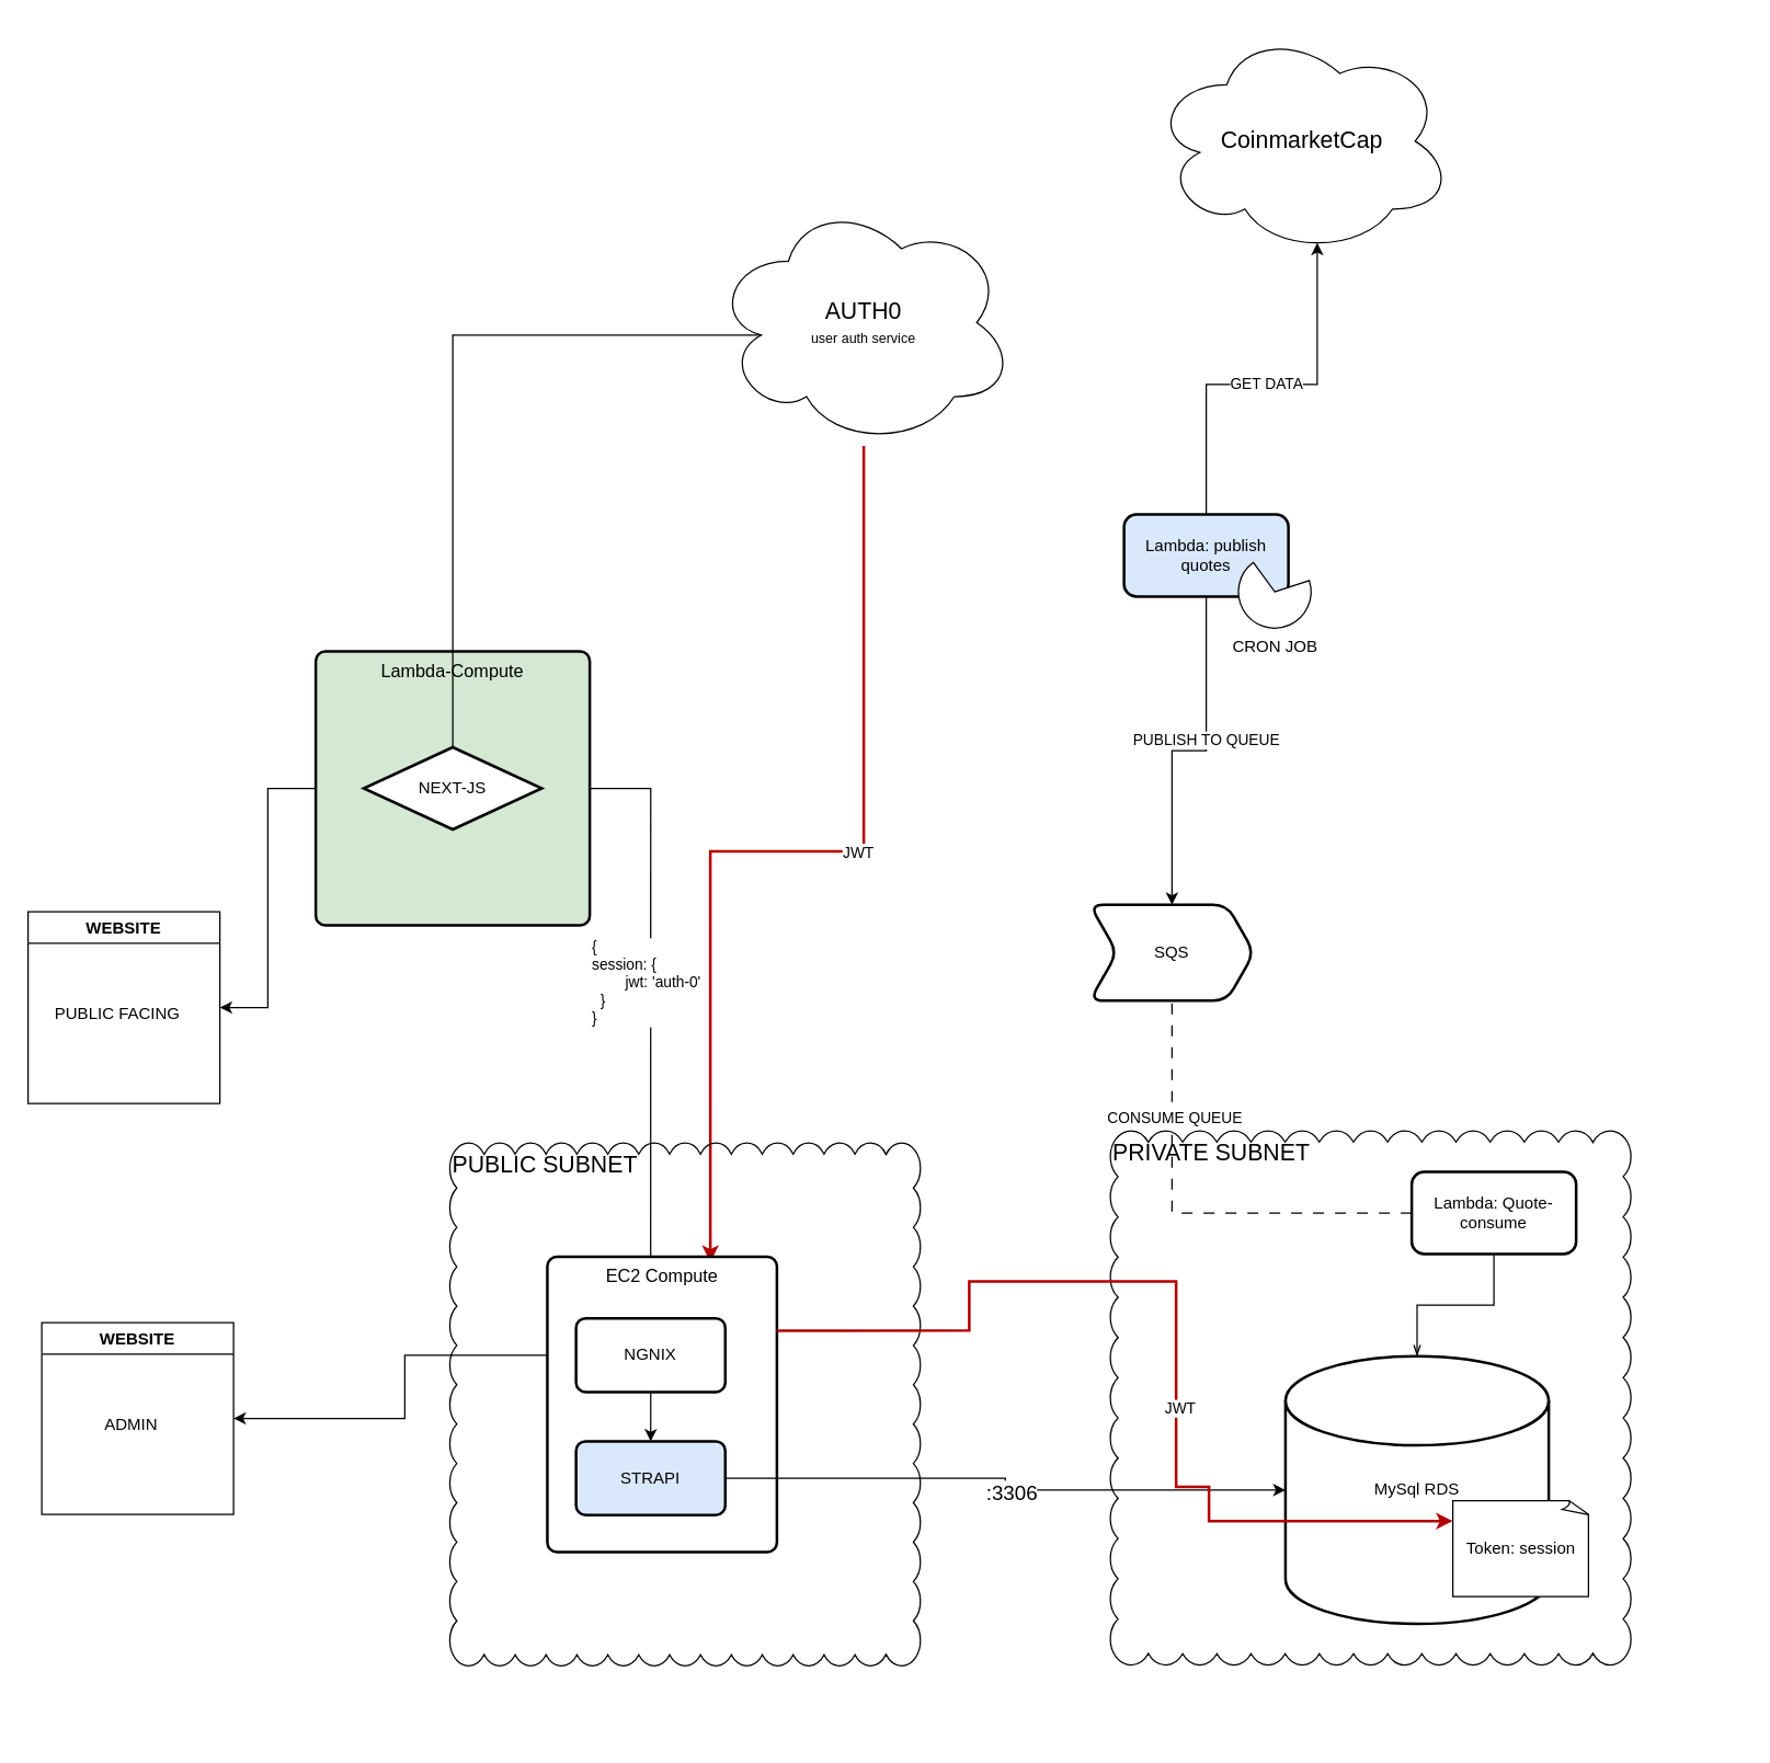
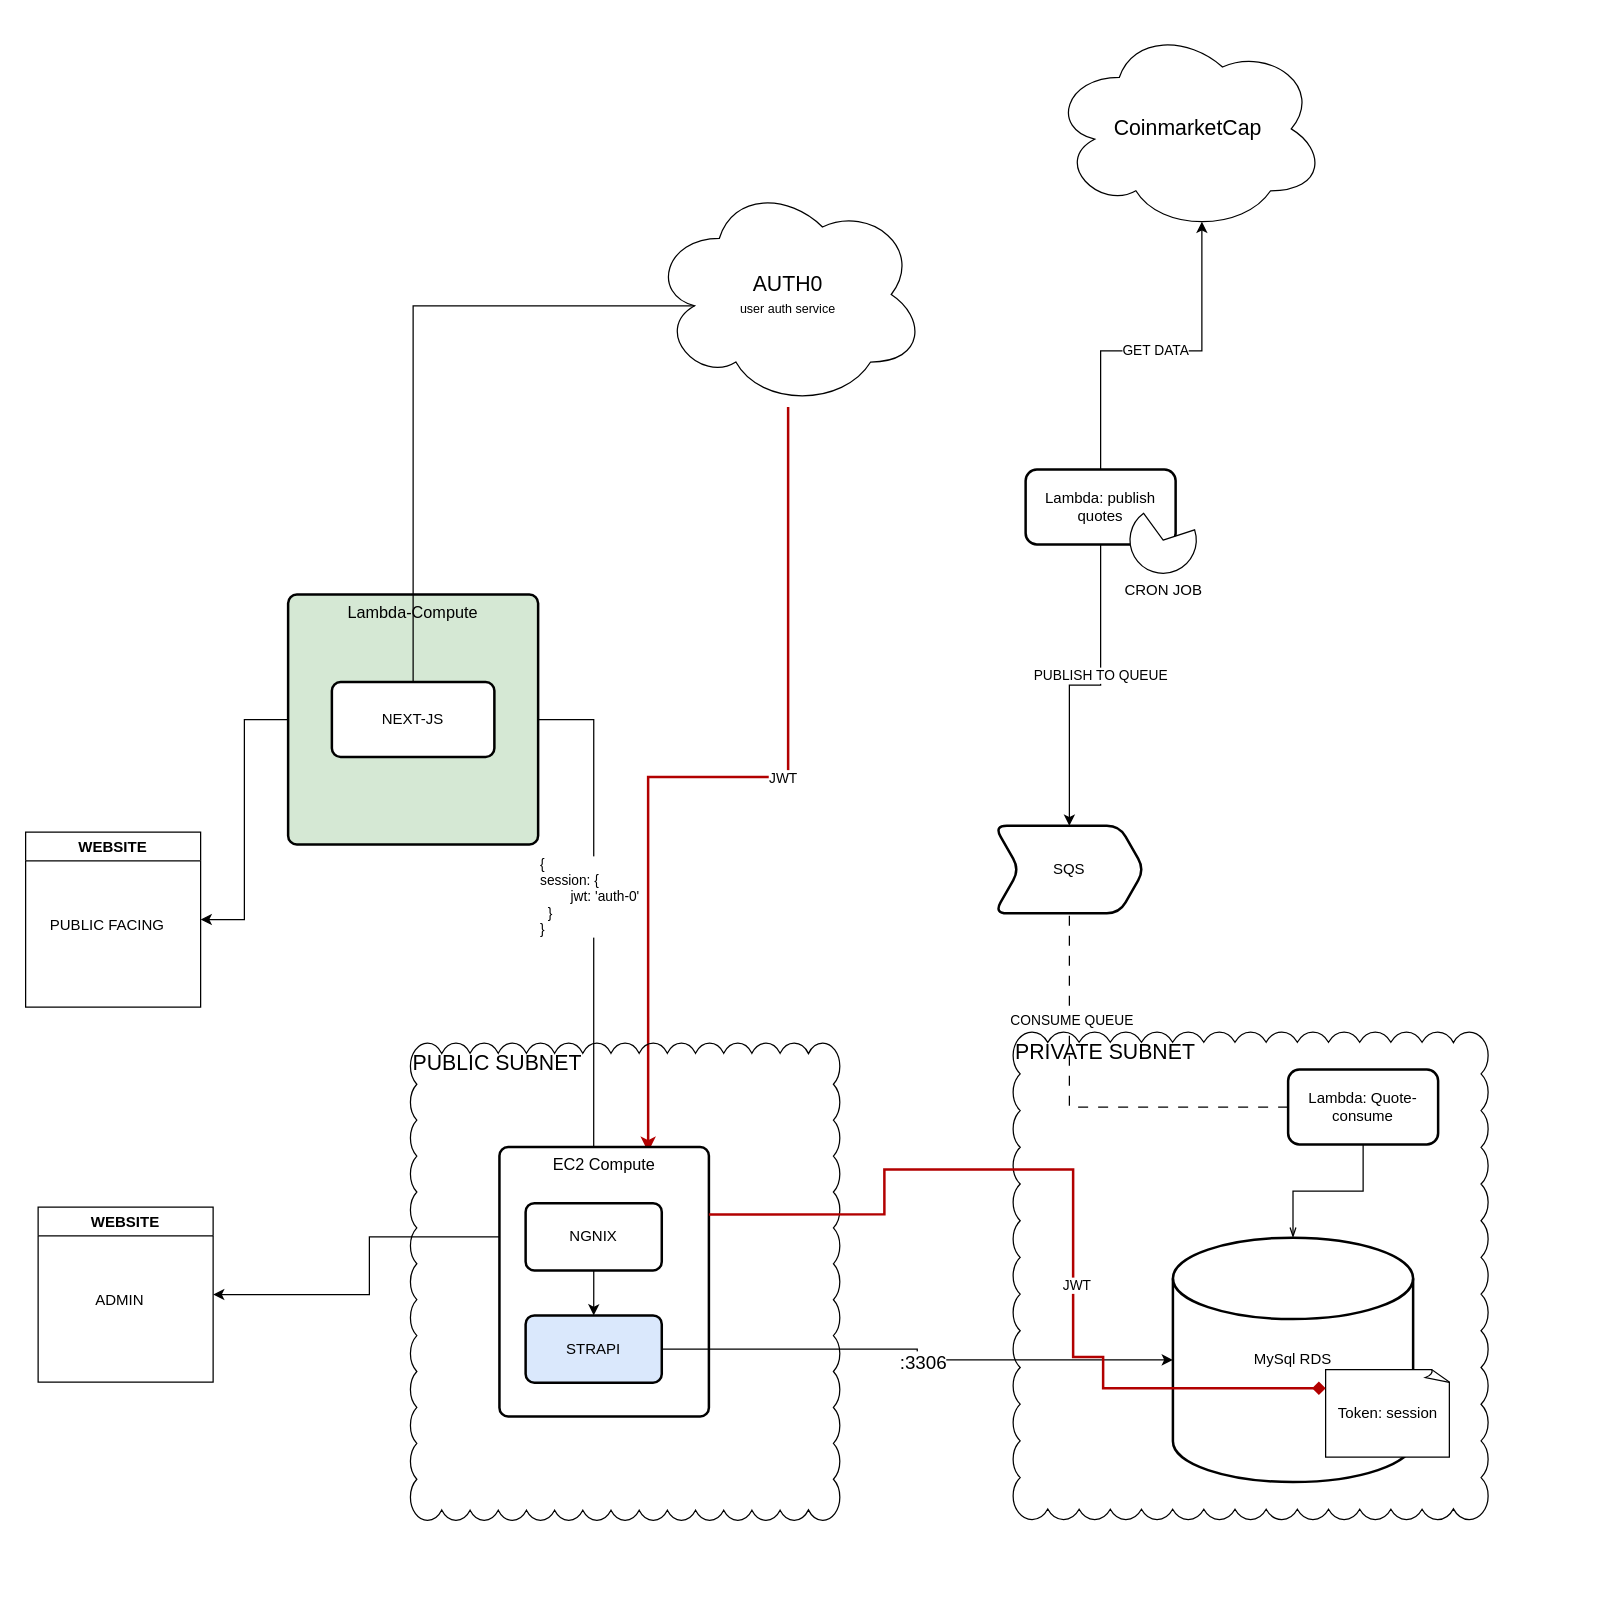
  <mxCell id="0" />
  <mxCell id="1" parent="0" />
  <mxCell id="2" style="edgeStyle=orthogonalEdgeStyle;rounded=0;orthogonalLoop=1;jettySize=auto;html=1;entryX=0.45;entryY=0.208;entryDx=0;entryDy=0;entryPerimeter=0;" parent="1" source="6" target="26" edge="1"><mxGeometry relative="1" as="geometry" /></mxCell>
  <mxCell id="3" value="&lt;div style=&quot;&quot;&gt;{&amp;nbsp;&lt;/div&gt;&lt;div style=&quot;&quot;&gt;session: {&lt;/div&gt;&lt;div style=&quot;&quot;&gt;&lt;span style=&quot;white-space: pre;&quot;&gt;&#09;&lt;/span&gt;jwt: 'auth-0'&lt;/div&gt;&lt;div style=&quot;&quot;&gt;&amp;nbsp; }&lt;/div&gt;&lt;div&gt;}&lt;/div&gt;" style="edgeLabel;html=1;align=left;verticalAlign=middle;resizable=0;points=[];" vertex="1" connectable="0" parent="2"><mxGeometry x="-0.217" y="2" relative="1" as="geometry"><mxPoint x="-46" y="38" as="offset" /></mxGeometry></mxCell>
  <mxCell id="4" value="" style="group" parent="1" vertex="1" connectable="0"><mxGeometry x="230" y="475" width="200" height="200" as="geometry" /></mxCell>
  <mxCell id="5" value="&lt;span style=&quot;font-size: 13px;&quot;&gt;Lambda-Compute&lt;/span&gt;" style="rounded=1;whiteSpace=wrap;html=1;absoluteArcSize=1;arcSize=14;strokeWidth=2;horizontal=1;verticalAlign=top;fillColor=#d5e8d4;" parent="4" vertex="1"><mxGeometry width="200" height="200" as="geometry" /></mxCell>
- <mxCell id="6" value="NEXT-JS" style="rhombus;whiteSpace=wrap;html=1;absoluteArcSize=1;arcSize=14;strokeWidth=2;" parent="4" vertex="1"><mxGeometry x="35" y="70" width="130" height="60" as="geometry" /></mxCell>
+ <mxCell id="6" value="NEXT-JS" style="rounded=1;whiteSpace=wrap;html=1;absoluteArcSize=1;arcSize=14;strokeWidth=2;" parent="4" vertex="1"><mxGeometry x="35" y="70" width="130" height="60" as="geometry" /></mxCell>
  <mxCell id="7" style="edgeStyle=orthogonalEdgeStyle;rounded=0;orthogonalLoop=1;jettySize=auto;html=1;fillColor=#e51400;strokeColor=#B20000;strokeWidth=2;entryX=0.71;entryY=0.018;entryDx=0;entryDy=0;entryPerimeter=0;" edge="1" parent="1" source="9" target="26"><mxGeometry relative="1" as="geometry"><Array as="points" /></mxGeometry></mxCell>
  <mxCell id="8" value="JWT" style="edgeLabel;html=1;align=center;verticalAlign=middle;resizable=0;points=[];" vertex="1" connectable="0" parent="7"><mxGeometry x="-0.15" relative="1" as="geometry"><mxPoint as="offset" /></mxGeometry></mxCell>
  <mxCell id="9" value="&lt;font style=&quot;font-size: 17px;&quot;&gt;AUTH0&lt;/font&gt;&lt;div&gt;&lt;font size=&quot;1&quot; style=&quot;&quot;&gt;user auth service&lt;/font&gt;&lt;/div&gt;" style="ellipse;shape=cloud;whiteSpace=wrap;html=1;" parent="1" vertex="1"><mxGeometry x="520" y="145" width="220" height="180" as="geometry" /></mxCell>
  <mxCell id="10" style="edgeStyle=orthogonalEdgeStyle;rounded=0;orthogonalLoop=1;jettySize=auto;html=1;entryX=0.16;entryY=0.55;entryDx=0;entryDy=0;entryPerimeter=0;endArrow=none;" parent="1" source="6" target="9" edge="1"><mxGeometry relative="1" as="geometry"><mxPoint x="590" y="555" as="targetPoint" /><Array as="points"><mxPoint x="330" y="244" /></Array></mxGeometry></mxCell>
  <mxCell id="11" value="" style="group" parent="1" vertex="1" connectable="0"><mxGeometry x="810" y="825" width="460" height="430" as="geometry" /></mxCell>
  <mxCell id="12" value="&lt;font style=&quot;font-size: 17px;&quot;&gt;PRIVATE SUBNET&lt;/font&gt;" style="whiteSpace=wrap;html=1;shape=mxgraph.basic.cloud_rect;fillColor=none;align=left;verticalAlign=top;" parent="11" vertex="1"><mxGeometry width="380" height="390" as="geometry" /></mxCell>
  <mxCell id="13" value="MySql RDS" style="strokeWidth=2;html=1;shape=mxgraph.flowchart.database;whiteSpace=wrap;" parent="11" vertex="1"><mxGeometry x="127.83" y="164.54" width="192.17" height="195.46" as="geometry" /></mxCell>
  <mxCell id="14" value="Lambda: Quote-consume" style="rounded=1;whiteSpace=wrap;html=1;strokeWidth=2;" vertex="1" parent="11"><mxGeometry x="220" y="30" width="120" height="60" as="geometry" /></mxCell>
  <mxCell id="15" value="" style="edgeStyle=orthogonalEdgeStyle;rounded=0;orthogonalLoop=1;jettySize=auto;html=1;jumpStyle=none;startArrow=openThin;startFill=0;endArrow=none;endFill=0;" edge="1" parent="11" source="13" target="14"><mxGeometry relative="1" as="geometry" /></mxCell>
  <mxCell id="16" value="Token: session" style="whiteSpace=wrap;html=1;shape=mxgraph.basic.document" vertex="1" parent="11"><mxGeometry x="250" y="270" width="100" height="70" as="geometry" /></mxCell>
  <mxCell id="17" value="WEBSITE" style="swimlane;" parent="1" vertex="1"><mxGeometry x="20" y="665" width="140" height="140" as="geometry" /></mxCell>
  <mxCell id="18" value="PUBLIC FACING" style="text;html=1;align=center;verticalAlign=middle;resizable=0;points=[];autosize=1;strokeColor=none;fillColor=none;" parent="17" vertex="1"><mxGeometry x="10" y="60" width="110" height="30" as="geometry" /></mxCell>
  <mxCell id="19" value="WEBSITE" style="swimlane;" parent="1" vertex="1"><mxGeometry x="30" y="965" width="140" height="140" as="geometry" /></mxCell>
  <mxCell id="20" value="ADMIN" style="text;html=1;align=center;verticalAlign=middle;resizable=0;points=[];autosize=1;strokeColor=none;fillColor=none;" parent="19" vertex="1"><mxGeometry x="35" y="60" width="60" height="30" as="geometry" /></mxCell>
  <mxCell id="21" style="edgeStyle=orthogonalEdgeStyle;rounded=0;orthogonalLoop=1;jettySize=auto;html=1;entryX=1;entryY=0.5;entryDx=0;entryDy=0;" parent="1" source="5" target="17" edge="1"><mxGeometry relative="1" as="geometry" /></mxCell>
  <mxCell id="22" style="edgeStyle=orthogonalEdgeStyle;rounded=0;orthogonalLoop=1;jettySize=auto;html=1;entryX=1;entryY=0.5;entryDx=0;entryDy=0;" parent="1" source="27" target="19" edge="1"><mxGeometry relative="1" as="geometry" /></mxCell>
  <mxCell id="23" value="" style="group" parent="1" vertex="1" connectable="0"><mxGeometry x="327.838" y="833.98" width="645.135" height="431.02" as="geometry" /></mxCell>
  <mxCell id="24" value="&lt;div style=&quot;&quot;&gt;&lt;span style=&quot;font-size: 17px; background-color: initial;&quot;&gt;PUBLIC SUBNET&lt;/span&gt;&lt;/div&gt;" style="whiteSpace=wrap;html=1;shape=mxgraph.basic.cloud_rect;fillColor=none;align=left;verticalAlign=top;" parent="23" vertex="1"><mxGeometry width="343.514" height="381.633" as="geometry" /></mxCell>
  <mxCell id="25" value="" style="group" parent="23" vertex="1" connectable="0"><mxGeometry x="71.216" y="83.061" width="167.568" height="215.51" as="geometry" /></mxCell>
  <mxCell id="26" value="&lt;span style=&quot;font-size: 13px;&quot;&gt;EC2 Compute&lt;/span&gt;" style="rounded=1;whiteSpace=wrap;html=1;absoluteArcSize=1;arcSize=14;strokeWidth=2;horizontal=1;verticalAlign=top;" parent="25" vertex="1"><mxGeometry width="167.568" height="215.51" as="geometry" /></mxCell>
  <mxCell id="27" value="NGNIX" style="rounded=1;whiteSpace=wrap;html=1;absoluteArcSize=1;arcSize=14;strokeWidth=2;" parent="25" vertex="1"><mxGeometry x="20.946" y="44.898" width="108.919" height="53.878" as="geometry" /></mxCell>
  <mxCell id="28" value="STRAPI" style="rounded=1;whiteSpace=wrap;html=1;absoluteArcSize=1;arcSize=14;strokeWidth=2;fillColor=#dae8fc;" parent="25" vertex="1"><mxGeometry x="20.946" y="134.694" width="108.919" height="53.878" as="geometry" /></mxCell>
  <mxCell id="29" style="edgeStyle=orthogonalEdgeStyle;rounded=0;orthogonalLoop=1;jettySize=auto;html=1;entryX=0.5;entryY=0;entryDx=0;entryDy=0;" parent="25" source="27" target="28" edge="1"><mxGeometry relative="1" as="geometry" /></mxCell>
  <mxCell id="30" style="edgeStyle=orthogonalEdgeStyle;rounded=0;orthogonalLoop=1;jettySize=auto;html=1;exitX=1;exitY=0.5;exitDx=0;exitDy=0;" parent="1" source="28" target="13" edge="1"><mxGeometry relative="1" as="geometry" /></mxCell>
  <mxCell id="31" value="&lt;font style=&quot;font-size: 15px;&quot;&gt;:3306&lt;/font&gt;" style="edgeLabel;html=1;align=center;verticalAlign=middle;resizable=0;points=[];" parent="30" vertex="1" connectable="0"><mxGeometry x="0.041" y="-1" relative="1" as="geometry"><mxPoint as="offset" /></mxGeometry></mxCell>
- <mxCell id="32" style="edgeStyle=orthogonalEdgeStyle;rounded=0;orthogonalLoop=1;jettySize=auto;html=1;exitX=1;exitY=0.25;exitDx=0;exitDy=0;fillColor=#e51400;strokeColor=#B20000;strokeWidth=2;" edge="1" parent="1" source="26" target="16"><mxGeometry relative="1" as="geometry"><Array as="points"><mxPoint x="707" y="971" /><mxPoint x="707" y="935" /><mxPoint x="858" y="935" /><mxPoint x="858" y="1085" /><mxPoint x="882" y="1085" /><mxPoint x="882" y="1110" /></Array></mxGeometry></mxCell>
+ <mxCell id="32" style="edgeStyle=orthogonalEdgeStyle;rounded=0;orthogonalLoop=1;jettySize=auto;html=1;exitX=1;exitY=0.25;exitDx=0;exitDy=0;fillColor=#e51400;strokeColor=#B20000;strokeWidth=2;endArrow=diamond;" edge="1" parent="1" source="26" target="16"><mxGeometry relative="1" as="geometry"><Array as="points"><mxPoint x="707" y="971" /><mxPoint x="707" y="935" /><mxPoint x="858" y="935" /><mxPoint x="858" y="1085" /><mxPoint x="882" y="1085" /><mxPoint x="882" y="1110" /></Array></mxGeometry></mxCell>
  <mxCell id="33" value="JWT" style="edgeLabel;html=1;align=center;verticalAlign=middle;resizable=0;points=[];" vertex="1" connectable="0" parent="32"><mxGeometry x="0.194" y="2" relative="1" as="geometry"><mxPoint as="offset" /></mxGeometry></mxCell>
  <mxCell id="34" value="" style="edgeStyle=orthogonalEdgeStyle;rounded=0;orthogonalLoop=1;jettySize=auto;html=1;endArrow=none;endFill=0;dashed=1;dashPattern=8 8;" edge="1" parent="1" source="14" target="38"><mxGeometry relative="1" as="geometry" /></mxCell>
  <mxCell id="35" value="CONSUME QUEUE" style="edgeLabel;html=1;align=center;verticalAlign=middle;resizable=0;points=[];" vertex="1" connectable="0" parent="34"><mxGeometry x="0.486" y="-1" relative="1" as="geometry"><mxPoint as="offset" /></mxGeometry></mxCell>
  <mxCell id="36" value="" style="edgeStyle=orthogonalEdgeStyle;rounded=0;orthogonalLoop=1;jettySize=auto;html=1;startArrow=classic;startFill=1;endArrow=none;endFill=0;" edge="1" parent="1" source="38" target="39"><mxGeometry relative="1" as="geometry" /></mxCell>
  <mxCell id="37" value="PUBLISH TO QUEUE" style="edgeLabel;html=1;align=center;verticalAlign=middle;resizable=0;points=[];" vertex="1" connectable="0" parent="36"><mxGeometry x="0.165" y="1" relative="1" as="geometry"><mxPoint as="offset" /></mxGeometry></mxCell>
  <mxCell id="38" value="SQS" style="shape=step;perimeter=stepPerimeter;whiteSpace=wrap;html=1;fixedSize=1;rounded=1;strokeWidth=2;" vertex="1" parent="1"><mxGeometry x="795" y="660" width="120" height="70" as="geometry" /></mxCell>
- <mxCell id="39" value="Lambda: publish quotes" style="whiteSpace=wrap;html=1;rounded=1;strokeWidth=2;fillColor=#dae8fc;" vertex="1" parent="1"><mxGeometry x="820" y="375" width="120" height="60" as="geometry" /></mxCell>
+ <mxCell id="39" value="Lambda: publish quotes" style="whiteSpace=wrap;html=1;rounded=1;strokeWidth=2;" vertex="1" parent="1"><mxGeometry x="820" y="375" width="120" height="60" as="geometry" /></mxCell>
  <mxCell id="40" value="&lt;span style=&quot;font-size: 17px;&quot;&gt;CoinmarketCap&lt;/span&gt;" style="ellipse;shape=cloud;whiteSpace=wrap;html=1;" vertex="1" parent="1"><mxGeometry x="840" y="20" width="220" height="165" as="geometry" /></mxCell>
  <mxCell id="41" style="edgeStyle=orthogonalEdgeStyle;rounded=0;orthogonalLoop=1;jettySize=auto;html=1;entryX=0.55;entryY=0.95;entryDx=0;entryDy=0;entryPerimeter=0;" edge="1" parent="1" source="39" target="40"><mxGeometry relative="1" as="geometry" /></mxCell>
  <mxCell id="42" value="GET DATA" style="edgeLabel;html=1;align=center;verticalAlign=middle;resizable=0;points=[];" vertex="1" connectable="0" parent="41"><mxGeometry x="-0.014" y="1" relative="1" as="geometry"><mxPoint as="offset" /></mxGeometry></mxCell>
  <mxCell id="43" value="CRON JOB" style="verticalLabelPosition=bottom;verticalAlign=top;html=1;shape=mxgraph.basic.pie;startAngle=0.2;endAngle=0.9;" vertex="1" parent="1"><mxGeometry x="903.5" y="405" width="53" height="53" as="geometry" /></mxCell>
